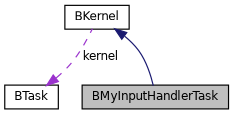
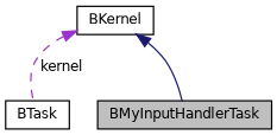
  digraph {
    node [color=black fillcolor=white fontname=Helvetica fontsize=10 shape=record style=filled]
    edge [dir=back fontname=Helvetica fontsize=10 labelfontname=Helvetica labelfontsize=10]
    n1 [fillcolor=grey75 fontcolor=black height=0.2 label=BMyInputHandlerTask width=0.4]
    n2 [height=0.2 label=BTask width=0.4]
    n3 [height=0.2 label=BKernel width=0.4]
    n3 -> n1 [color=midnightblue style=solid]
-   n2 -> n3 [color=darkorchid3 label=" kernel" style=dashed]
+   n3 -> n2 [color=darkorchid3 label=" kernel" style=dashed]
  }
